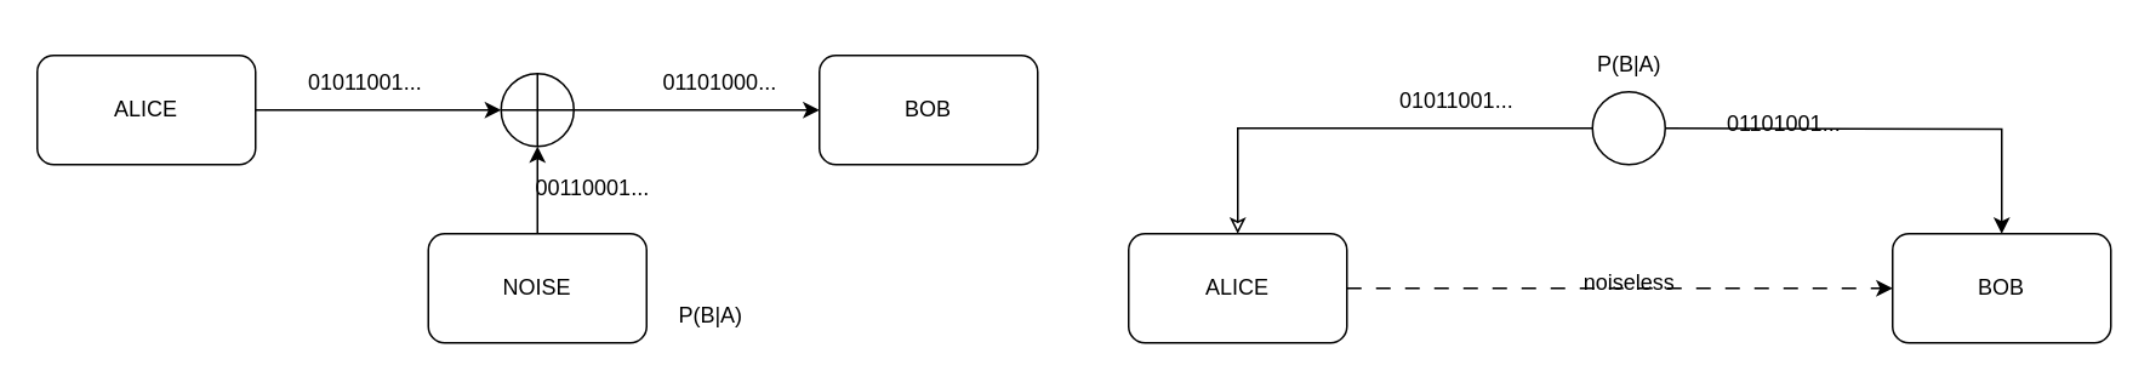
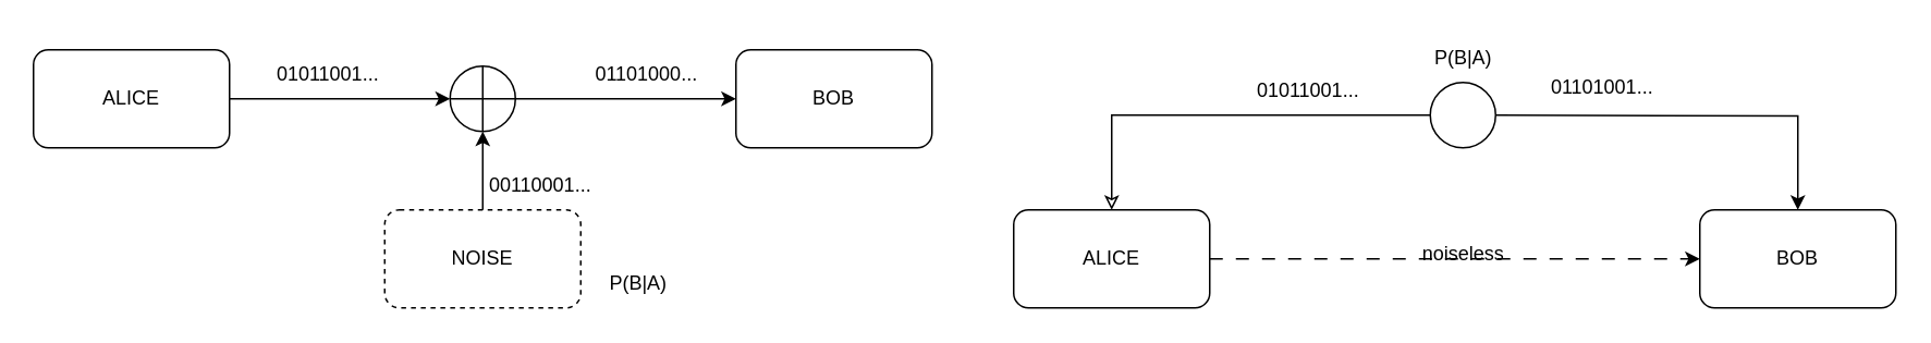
  <mxCell id="0" />
  <mxCell id="1" parent="0" />
  <mxCell id="2" value="ALICE" style="rounded=1;whiteSpace=wrap;html=1;" vertex="1" parent="1"><mxGeometry x="20" y="30" width="120" height="60" as="geometry" /></mxCell>
  <mxCell id="3" value="BOB" style="rounded=1;whiteSpace=wrap;html=1;" vertex="1" parent="1"><mxGeometry x="450" y="30" width="120" height="60" as="geometry" /></mxCell>
  <mxCell id="4" style="edgeStyle=orthogonalEdgeStyle;rounded=0;orthogonalLoop=1;jettySize=auto;html=1;" edge="1" parent="1" source="5" target="3"><mxGeometry relative="1" as="geometry" /></mxCell>
  <mxCell id="5" value="" style="shape=orEllipse;perimeter=ellipsePerimeter;whiteSpace=wrap;html=1;backgroundOutline=1;" vertex="1" parent="1"><mxGeometry x="275" y="40" width="40" height="40" as="geometry" /></mxCell>
  <mxCell id="6" style="edgeStyle=orthogonalEdgeStyle;rounded=0;orthogonalLoop=1;jettySize=auto;html=1;" edge="1" parent="1" source="2" target="5"><mxGeometry relative="1" as="geometry"><mxPoint x="250" y="90" as="targetPoint" /></mxGeometry></mxCell>
- <mxCell id="7" value="NOISE" style="rounded=1;whiteSpace=wrap;html=1;" vertex="1" parent="1"><mxGeometry x="235" y="128" width="120" height="60" as="geometry" /></mxCell>
+ <mxCell id="7" value="NOISE" style="rounded=1;whiteSpace=wrap;html=1;dashed=1;" vertex="1" parent="1"><mxGeometry x="235" y="128" width="120" height="60" as="geometry" /></mxCell>
  <mxCell id="8" style="edgeStyle=orthogonalEdgeStyle;rounded=0;orthogonalLoop=1;jettySize=auto;html=1;entryX=0.5;entryY=1;entryDx=0;entryDy=0;" edge="1" parent="1" source="7" target="5"><mxGeometry relative="1" as="geometry" /></mxCell>
  <mxCell id="9" style="edgeStyle=orthogonalEdgeStyle;rounded=0;orthogonalLoop=1;jettySize=auto;html=1;entryX=0;entryY=0.5;entryDx=0;entryDy=0;dashed=1;dashPattern=8 8;" edge="1" parent="1" source="10" target="11"><mxGeometry relative="1" as="geometry" /></mxCell>
  <mxCell id="10" value="ALICE" style="rounded=1;whiteSpace=wrap;html=1;" vertex="1" parent="1"><mxGeometry x="620" y="128" width="120" height="60" as="geometry" /></mxCell>
  <mxCell id="11" value="BOB" style="rounded=1;whiteSpace=wrap;html=1;" vertex="1" parent="1"><mxGeometry x="1040" y="128" width="120" height="60" as="geometry" /></mxCell>
  <mxCell id="12" style="edgeStyle=orthogonalEdgeStyle;rounded=0;orthogonalLoop=1;jettySize=auto;html=1;" edge="1" parent="1" target="11"><mxGeometry relative="1" as="geometry"><mxPoint x="915" y="70" as="sourcePoint" /></mxGeometry></mxCell>
  <mxCell id="13" style="edgeStyle=orthogonalEdgeStyle;rounded=0;orthogonalLoop=1;jettySize=auto;html=1;endArrow=none;endFill=1;startArrow=classic;startFill=0;" edge="1" parent="1" source="10"><mxGeometry relative="1" as="geometry"><mxPoint x="875" y="70" as="targetPoint" /><Array as="points"><mxPoint x="680" y="70" /></Array></mxGeometry></mxCell>
  <mxCell id="14" value="noiseless" style="text;html=1;align=center;verticalAlign=middle;resizable=0;points=[];autosize=1;strokeColor=none;fillColor=none;" vertex="1" parent="1"><mxGeometry x="860" y="140" width="70" height="30" as="geometry" /></mxCell>
  <mxCell id="15" value="01011001..." style="text;html=1;align=center;verticalAlign=middle;resizable=0;points=[];autosize=1;strokeColor=none;fillColor=none;" vertex="1" parent="1"><mxGeometry x="755" y="40" width="90" height="30" as="geometry" /></mxCell>
- <mxCell id="16" value="01101001..." style="text;html=1;align=center;verticalAlign=middle;resizable=0;points=[];autosize=1;strokeColor=none;fillColor=none;" vertex="1" parent="1"><mxGeometry x="935" y="53" width="90" height="30" as="geometry" /></mxCell>
+ <mxCell id="16" value="01101001..." style="text;html=1;align=center;verticalAlign=middle;resizable=0;points=[];autosize=1;strokeColor=none;fillColor=none;" vertex="1" parent="1"><mxGeometry x="935" y="38" width="90" height="30" as="geometry" /></mxCell>
  <mxCell id="17" value="" style="ellipse;whiteSpace=wrap;html=1;aspect=fixed;" vertex="1" parent="1"><mxGeometry x="875" y="50" width="40" height="40" as="geometry" /></mxCell>
  <mxCell id="18" value="01011001..." style="text;html=1;align=center;verticalAlign=middle;resizable=0;points=[];autosize=1;strokeColor=none;fillColor=none;" vertex="1" parent="1"><mxGeometry x="155" y="30" width="90" height="30" as="geometry" /></mxCell>
  <mxCell id="19" value="01101000..." style="text;html=1;align=center;verticalAlign=middle;resizable=0;points=[];autosize=1;strokeColor=none;fillColor=none;" vertex="1" parent="1"><mxGeometry x="350" y="30" width="90" height="30" as="geometry" /></mxCell>
- <mxCell id="20" value="00110001..." style="text;html=1;align=center;verticalAlign=middle;resizable=0;points=[];autosize=1;strokeColor=none;fillColor=none;" vertex="1" parent="1"><mxGeometry x="280" y="88" width="90" height="30" as="geometry" /></mxCell>
+ <mxCell id="20" value="00110001..." style="text;html=1;align=center;verticalAlign=middle;resizable=0;points=[];autosize=1;strokeColor=none;fillColor=none;" vertex="1" parent="1"><mxGeometry x="285" y="98" width="90" height="30" as="geometry" /></mxCell>
  <mxCell id="21" value="P(B|A)" style="text;html=1;align=center;verticalAlign=middle;resizable=0;points=[];autosize=1;strokeColor=none;fillColor=none;" vertex="1" parent="1"><mxGeometry x="360" y="158" width="60" height="30" as="geometry" /></mxCell>
  <mxCell id="22" value="P(B|A)" style="text;html=1;align=center;verticalAlign=middle;resizable=0;points=[];autosize=1;strokeColor=none;fillColor=none;" vertex="1" parent="1"><mxGeometry x="865" y="20" width="60" height="30" as="geometry" /></mxCell>
